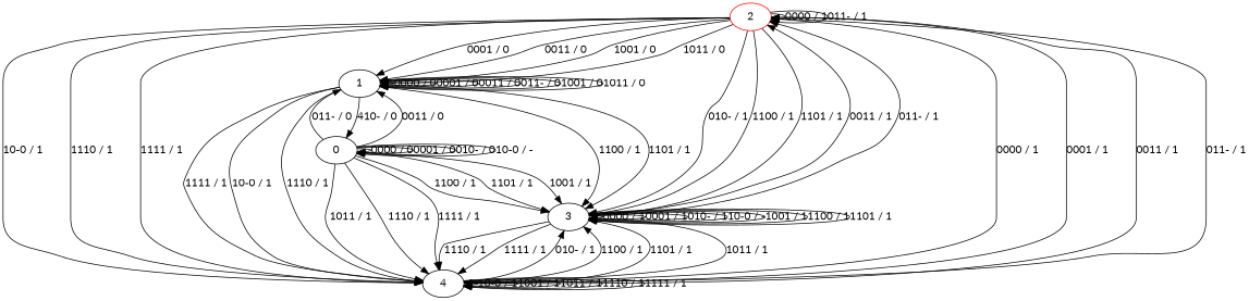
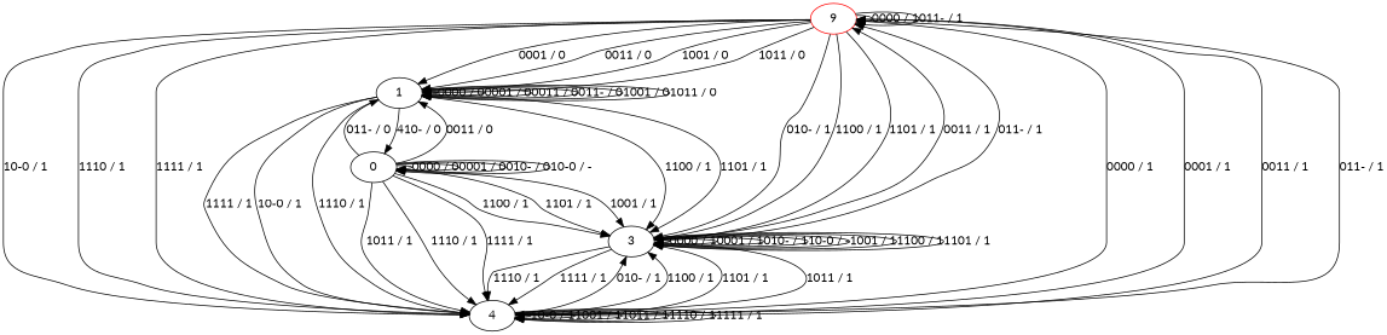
  digraph {
    fontname=Lato
    node [fontname=Lato]
    edge [fontname=Lato]
-   2 [color=red]
+   2 [color=red label=9]
    1
    3
    4
    0
    2 -> 2 [label="0000 / 1"]
    2 -> 2 [label="011- / 1"]
    2 -> 1 [label="0001 / 0"]
    2 -> 1 [label="0011 / 0"]
    2 -> 1 [label="1001 / 0"]
    2 -> 1 [label="1011 / 0"]
    2 -> 3 [label="010- / 1"]
    2 -> 3 [label="1100 / 1"]
    2 -> 3 [label="1101 / 1"]
    2 -> 4 [label="10-0 / 1"]
    2 -> 4 [label="1110 / 1"]
    2 -> 4 [label="1111 / 1"]
    1 -> 1 [label="0000 / 0"]
    1 -> 1 [label="0001 / 0"]
    1 -> 1 [label="0011 / 0"]
    1 -> 1 [label="011- / 0"]
    1 -> 1 [label="1001 / 0"]
    1 -> 1 [label="1011 / 0"]
    1 -> 3 [label="1100 / 1"]
    1 -> 3 [label="1101 / 1"]
    1 -> 4 [label="10-0 / 1"]
    1 -> 4 [label="1110 / 1"]
    1 -> 4 [label="1111 / 1"]
    1 -> 0 [label="410- / 0"]
    3 -> 2 [label="0011 / 1"]
    3 -> 2 [label="011- / 1"]
    3 -> 3 [label="0000 / 1"]
    3 -> 3 [label="0001 / 1"]
    3 -> 3 [label="010- / 1"]
    3 -> 3 [label="10-0 / -"]
    3 -> 3 [label="1001 / 1"]
    3 -> 3 [label="1100 / 1"]
    3 -> 3 [label="1101 / 1"]
    3 -> 4 [label="1011 / 1"]
    3 -> 4 [label="1110 / 1"]
    3 -> 4 [label="1111 / 1"]
    4 -> 2 [label="0000 / 1"]
    4 -> 2 [label="0001 / 1"]
    4 -> 2 [label="0011 / 1"]
    4 -> 2 [label="011- / 1"]
    4 -> 3 [label="010- / 1"]
    4 -> 3 [label="1100 / 1"]
    4 -> 3 [label="1101 / 1"]
    4 -> 4 [label="10-0 / 1"]
    4 -> 4 [label="1001 / 1"]
    4 -> 4 [label="1011 / 1"]
    4 -> 4 [label="1110 / 1"]
    4 -> 4 [label="1111 / 1"]
    0 -> 1 [label="0011 / 0"]
    0 -> 1 [label="011- / 0"]
    0 -> 3 [label="1001 / 1"]
    0 -> 3 [label="1100 / 1"]
    0 -> 3 [label="1101 / 1"]
    0 -> 4 [label="1011 / 1"]
    0 -> 4 [label="1110 / 1"]
    0 -> 4 [label="1111 / 1"]
    0 -> 0 [label="0000 / 0"]
    0 -> 0 [label="0001 / 0"]
    0 -> 0 [label="010- / 0"]
    0 -> 0 [label="10-0 / -"]
  }
